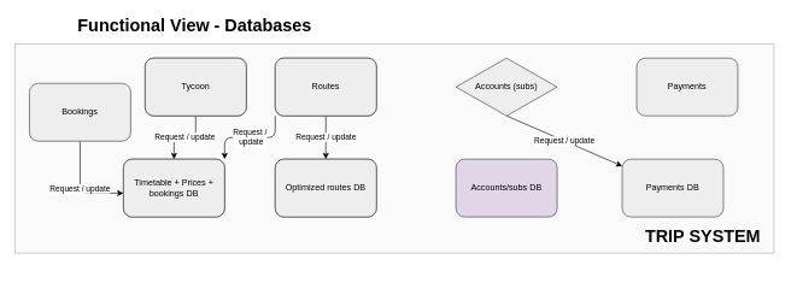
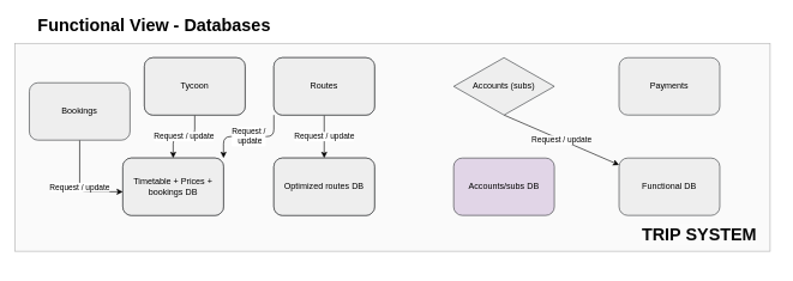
  <mxCell id="0" />
  <mxCell id="1" parent="0" />
  <mxCell id="2" value="" style="whiteSpace=wrap;html=1;shadow=0;glass=0;sketch=0;opacity=50;fillColor=#f5f5f5;strokeColor=#666666;fontColor=#333333;" parent="1" vertex="1"><mxGeometry x="20" y="60" width="1050" height="290" as="geometry" /></mxCell>
  <mxCell id="3" value="Timetable + Prices + bookings DB" style="rounded=1;whiteSpace=wrap;html=1;" parent="1" vertex="1"><mxGeometry x="170" y="220" width="140" height="80" as="geometry" /></mxCell>
  <mxCell id="4" value="Request / update" style="edgeStyle=orthogonalEdgeStyle;html=1;exitX=0.5;exitY=1;exitDx=0;exitDy=0;entryX=0.5;entryY=0;entryDx=0;entryDy=0;" parent="1" source="5" target="3" edge="1"><mxGeometry relative="1" as="geometry" /></mxCell>
  <mxCell id="5" value="Tycoon" style="rounded=1;whiteSpace=wrap;html=1;" parent="1" vertex="1"><mxGeometry x="200" y="80" width="140" height="80" as="geometry" /></mxCell>
  <mxCell id="6" value="Optimized routes DB" style="rounded=1;whiteSpace=wrap;html=1;" parent="1" vertex="1"><mxGeometry x="380" y="220" width="140" height="80" as="geometry" /></mxCell>
  <mxCell id="7" value="Request /&lt;br&gt;&amp;nbsp;update" style="edgeStyle=orthogonalEdgeStyle;html=1;exitX=0;exitY=1;exitDx=0;exitDy=0;entryX=1;entryY=0;entryDx=0;entryDy=0;" parent="1" source="9" target="3" edge="1"><mxGeometry relative="1" as="geometry" /></mxCell>
  <mxCell id="8" value="Request / update" style="edgeStyle=orthogonalEdgeStyle;html=1;exitX=0.5;exitY=1;exitDx=0;exitDy=0;entryX=0.5;entryY=0;entryDx=0;entryDy=0;" parent="1" source="9" target="6" edge="1"><mxGeometry relative="1" as="geometry" /></mxCell>
  <mxCell id="9" value="Routes" style="rounded=1;whiteSpace=wrap;html=1;" parent="1" vertex="1"><mxGeometry x="380" y="80" width="140" height="80" as="geometry" /></mxCell>
  <mxCell id="10" value="Accounts/subs DB" style="rounded=1;whiteSpace=wrap;html=1;fillColor=#e1d5e7;strokeColor=#36393d;" parent="1" vertex="1"><mxGeometry x="630" y="220" width="140" height="80" as="geometry" /></mxCell>
  <mxCell id="11" value="Request / update" style="edgeStyle=none;html=1;exitX=0.5;exitY=1;exitDx=0;exitDy=0;" parent="1" source="12" target="13" edge="1"><mxGeometry relative="1" as="geometry" /></mxCell>
  <mxCell id="12" value="Accounts (subs)" style="rhombus;whiteSpace=wrap;html=1;fillColor=#eeeeee;strokeColor=#36393d;" parent="1" vertex="1"><mxGeometry x="630" y="80" width="140" height="80" as="geometry" /></mxCell>
- <mxCell id="13" value="Payments DB" style="rounded=1;whiteSpace=wrap;html=1;fillColor=#eeeeee;strokeColor=#36393d;" parent="1" vertex="1"><mxGeometry x="860" y="220" width="140" height="80" as="geometry" /></mxCell>
+ <mxCell id="13" value="Functional DB" style="rounded=1;whiteSpace=wrap;html=1;fillColor=#eeeeee;strokeColor=#36393d;" parent="1" vertex="1"><mxGeometry x="860" y="220" width="140" height="80" as="geometry" /></mxCell>
  <mxCell id="14" value="Request / update" style="edgeStyle=orthogonalEdgeStyle;html=1;exitX=0.5;exitY=1;exitDx=0;exitDy=0;entryX=0;entryY=0.588;entryDx=0;entryDy=0;entryPerimeter=0;" parent="1" source="15" target="3" edge="1"><mxGeometry relative="1" as="geometry" /></mxCell>
  <mxCell id="15" value="Bookings" style="rounded=1;whiteSpace=wrap;html=1;fillColor=#eeeeee;strokeColor=#36393d;" parent="1" vertex="1"><mxGeometry x="40" y="115" width="140" height="80" as="geometry" /></mxCell>
- <mxCell id="16" value="Payments" style="rounded=1;whiteSpace=wrap;html=1;fillColor=#eeeeee;strokeColor=#36393d;" parent="1" vertex="1"><mxGeometry x="880" y="80" width="140" height="80" as="geometry" /></mxCell>
- <mxCell id="17" value="&lt;h1&gt;Functional View - Databases&lt;/h1&gt;" style="text;strokeColor=none;align=left;fillColor=none;html=1;verticalAlign=middle;whiteSpace=wrap;rounded=0;" parent="1" vertex="1"><mxGeometry x="105" y="20" width="670" height="30" as="geometry" /></mxCell>
+ <mxCell id="16" value="Payments" style="rounded=1;whiteSpace=wrap;html=1;fillColor=#eeeeee;strokeColor=#36393d;" parent="1" vertex="1"><mxGeometry x="860" y="80" width="140" height="80" as="geometry" /></mxCell>
+ <mxCell id="17" value="&lt;h1&gt;Functional View - Databases&lt;/h1&gt;" style="text;strokeColor=none;align=left;fillColor=none;html=1;verticalAlign=middle;whiteSpace=wrap;rounded=0;" parent="1" vertex="1"><mxGeometry x="50" y="20" width="670" height="30" as="geometry" /></mxCell>
  <mxCell id="18" value="Tycoon" style="rounded=1;whiteSpace=wrap;html=1;fillColor=#eeeeee;strokeColor=#36393d;" parent="1" vertex="1"><mxGeometry x="200" y="80" width="140" height="80" as="geometry" /></mxCell>
  <mxCell id="19" value="Timetable + Prices + bookings DB" style="rounded=1;whiteSpace=wrap;html=1;fillColor=#eeeeee;strokeColor=#36393d;" parent="1" vertex="1"><mxGeometry x="170" y="220" width="140" height="80" as="geometry" /></mxCell>
  <mxCell id="20" value="Optimized routes DB" style="rounded=1;whiteSpace=wrap;html=1;fillColor=#eeeeee;strokeColor=#36393d;" parent="1" vertex="1"><mxGeometry x="380" y="220" width="140" height="80" as="geometry" /></mxCell>
  <mxCell id="21" value="Routes" style="rounded=1;whiteSpace=wrap;html=1;fillColor=#eeeeee;strokeColor=#36393d;" parent="1" vertex="1"><mxGeometry x="380" y="80" width="140" height="80" as="geometry" /></mxCell>
  <mxCell id="22" value="&lt;h1 style=&quot;border-color: var(--border-color); color: rgb(0, 0, 0); font-family: Helvetica; font-style: normal; font-variant-ligatures: normal; font-variant-caps: normal; letter-spacing: normal; orphans: 2; text-align: center; text-indent: 0px; text-transform: none; widows: 2; word-spacing: 0px; -webkit-text-stroke-width: 0px; background-color: rgb(251, 251, 251); text-decoration-thickness: initial; text-decoration-style: initial; text-decoration-color: initial;&quot;&gt;&lt;b style=&quot;border-color: var(--border-color);&quot;&gt;&lt;font style=&quot;border-color: var(--border-color);&quot; color=&quot;#080808&quot;&gt;TRIP SYSTEM&lt;/font&gt;&lt;/b&gt;&lt;/h1&gt;" style="text;whiteSpace=wrap;html=1;fontColor=#000000;" parent="1" vertex="1"><mxGeometry x="890" y="290" width="190" height="80" as="geometry" /></mxCell>
